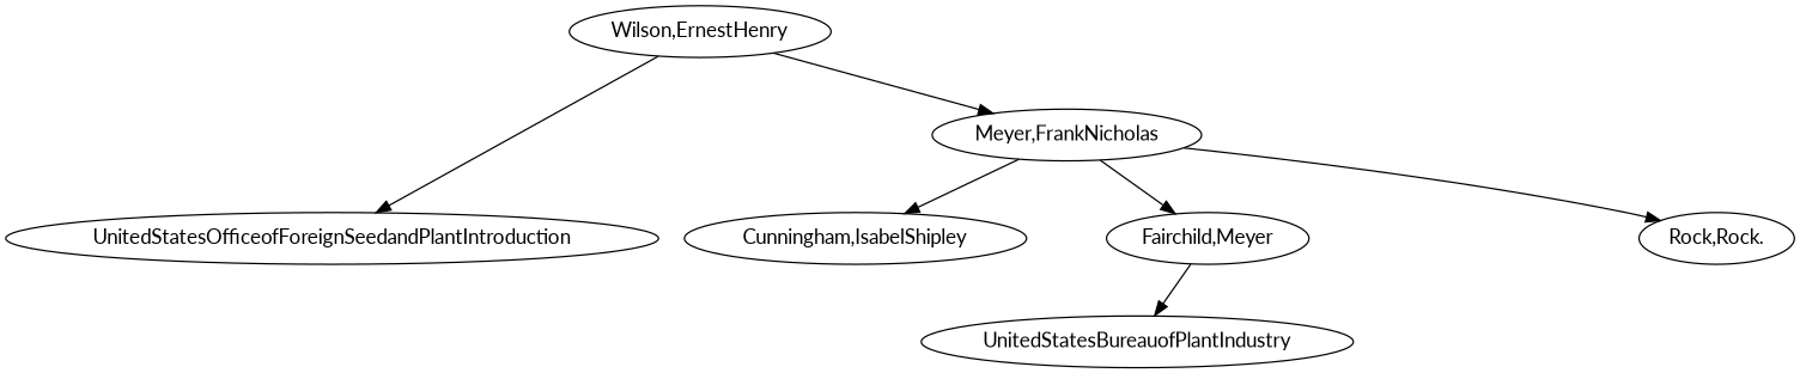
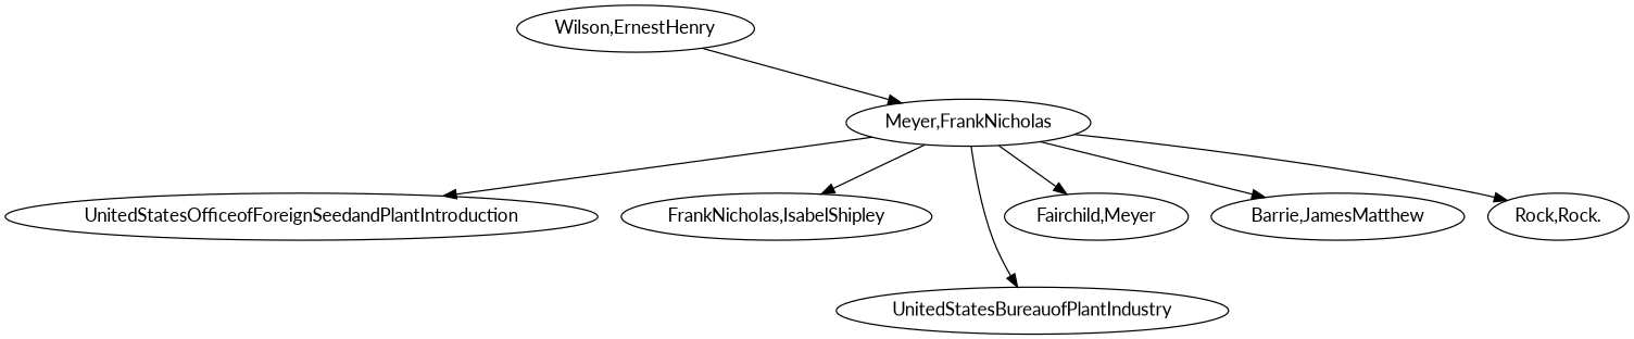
  digraph {
    fontname=Lato
    node [fontname=Lato]
    edge [fontname=Lato]
    "Meyer,FrankNicholas"
-   "Cunningham,IsabelShipley"
+   "Cunningham,IsabelShipley" [label="FrankNicholas,IsabelShipley"]
    UnitedStatesBureauofPlantIndustry
    UnitedStatesOfficeofForeignSeedandPlantIntroduction
    n5 [label="Fairchild,Meyer"]
+   "Barrie,JamesMatthew"
    n7 [label="Rock,Rock."]
    "Wilson,ErnestHenry"
    "Meyer,FrankNicholas" -> "Cunningham,IsabelShipley"
-   n5 -> UnitedStatesBureauofPlantIndustry
-   "Wilson,ErnestHenry" -> UnitedStatesOfficeofForeignSeedandPlantIntroduction
+   "Meyer,FrankNicholas" -> UnitedStatesBureauofPlantIndustry
+   "Meyer,FrankNicholas" -> UnitedStatesOfficeofForeignSeedandPlantIntroduction
    "Meyer,FrankNicholas" -> n5
+   "Meyer,FrankNicholas" -> "Barrie,JamesMatthew"
    "Meyer,FrankNicholas" -> n7
    "Wilson,ErnestHenry" -> "Meyer,FrankNicholas"
  }
